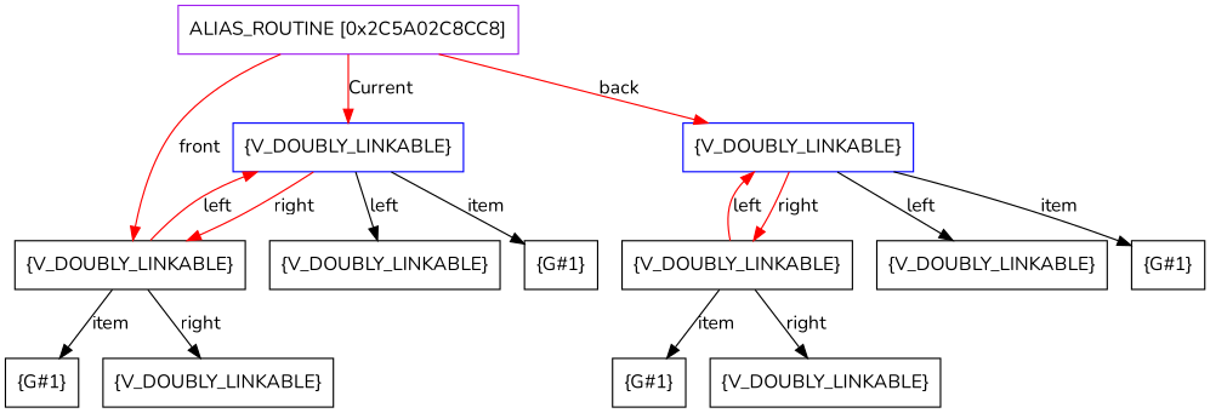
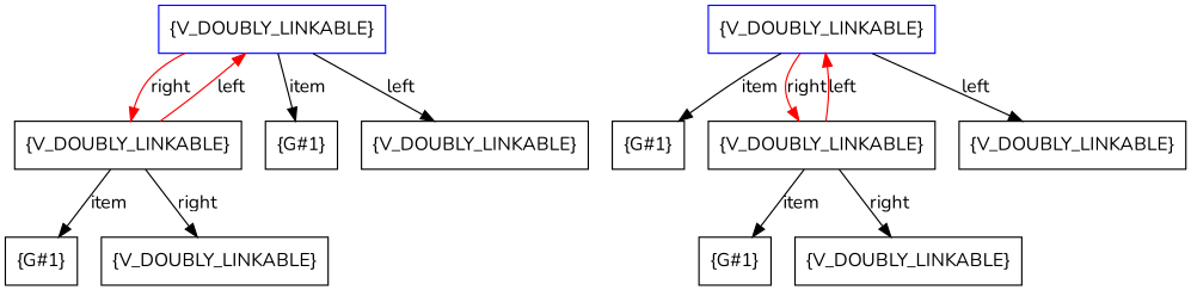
  digraph {
    fontname=Nunito
    node [shape=box fontname=Nunito]
    edge [fontname=Nunito]
-   n1 [color=purple label=<ALIAS_ROUTINE [0x2C5A02C8CC8]>]
    n2 [color=blue label=<{V_DOUBLY_LINKABLE}>]
    n3 [label=<{V_DOUBLY_LINKABLE}>]
    n4 [color=blue label=<{V_DOUBLY_LINKABLE}>]
    n5 [label=<{G#1}>]
    n6 [label=<{V_DOUBLY_LINKABLE}>]
    n7 [label=<{G#1}>]
    n8 [label=<{V_DOUBLY_LINKABLE}>]
    n9 [label=<{G#1}>]
    n10 [label=<{V_DOUBLY_LINKABLE}>]
    n11 [label=<{V_DOUBLY_LINKABLE}>]
    n12 [label=<{G#1}>]
    n13 [label=<{V_DOUBLY_LINKABLE}>]
-   n1 -> n2 [color=red label=<Current>]
-   n1 -> n3 [color=red label=<front>]
-   n1 -> n4 [color=red label=<back>]
    n2 -> n3 [color=red label=<right>]
    n2 -> n5 [label=<item>]
    n2 -> n6 [label=<left>]
    n3 -> n2 [color=red label=<left>]
    n3 -> n7 [label=<item>]
    n3 -> n8 [label=<right>]
    n4 -> n9 [label=<item>]
    n4 -> n10 [color=red label=<right>]
    n4 -> n11 [label=<left>]
    n10 -> n4 [color=red label=<left>]
    n10 -> n12 [label=<item>]
    n10 -> n13 [label=<right>]
  }
